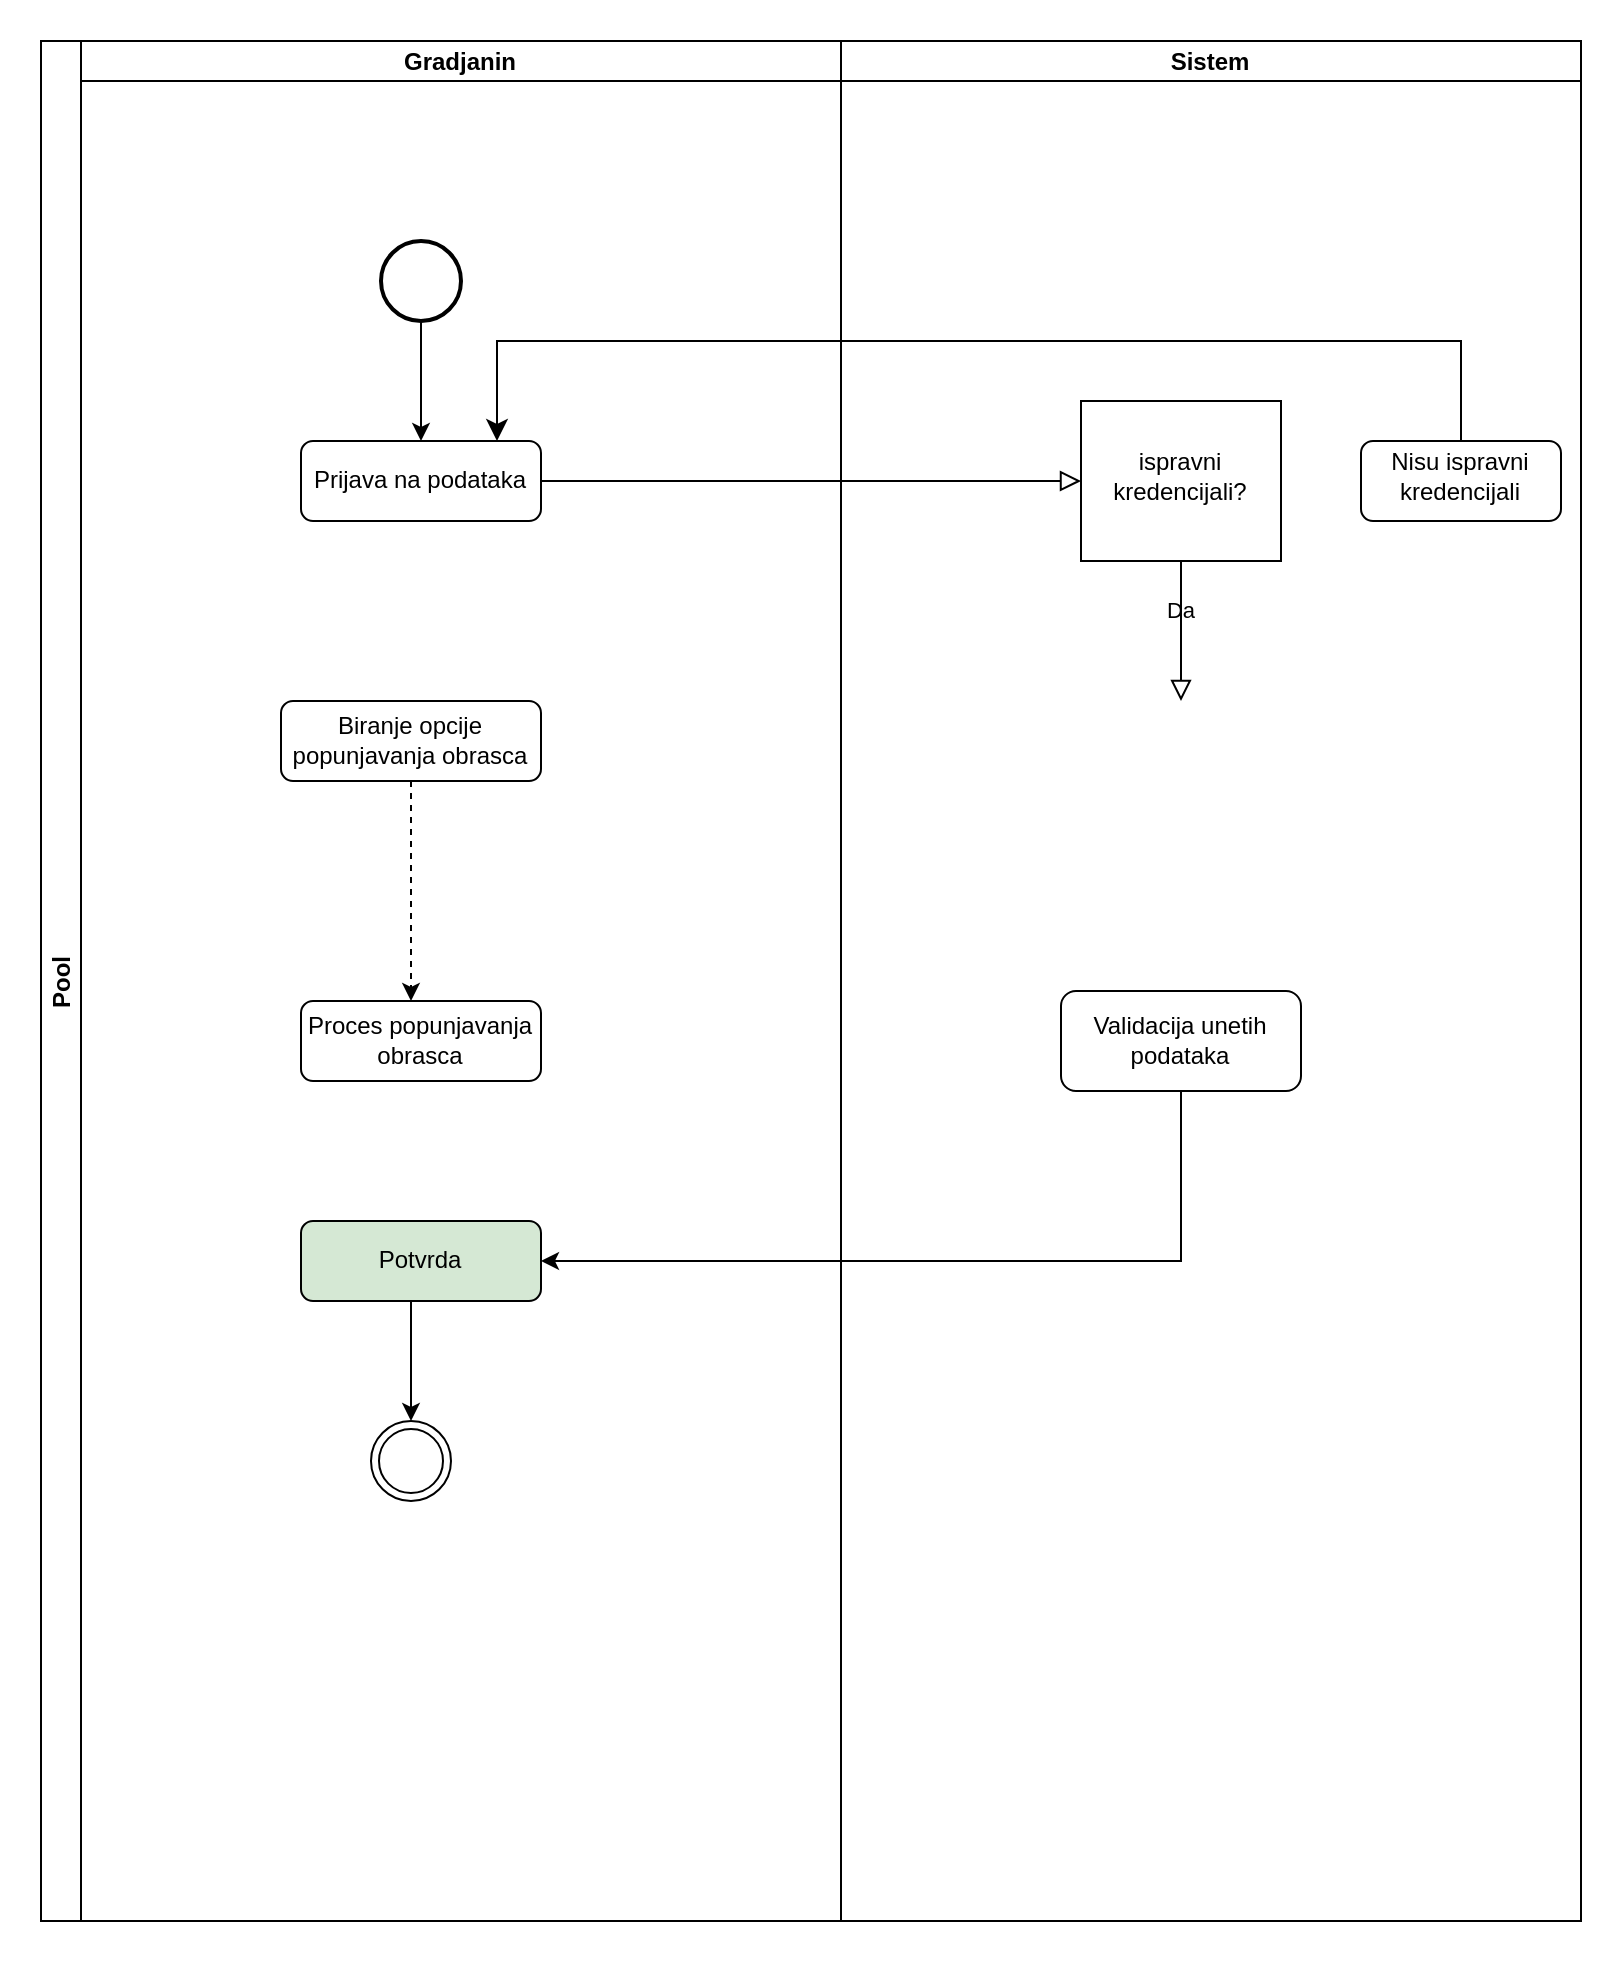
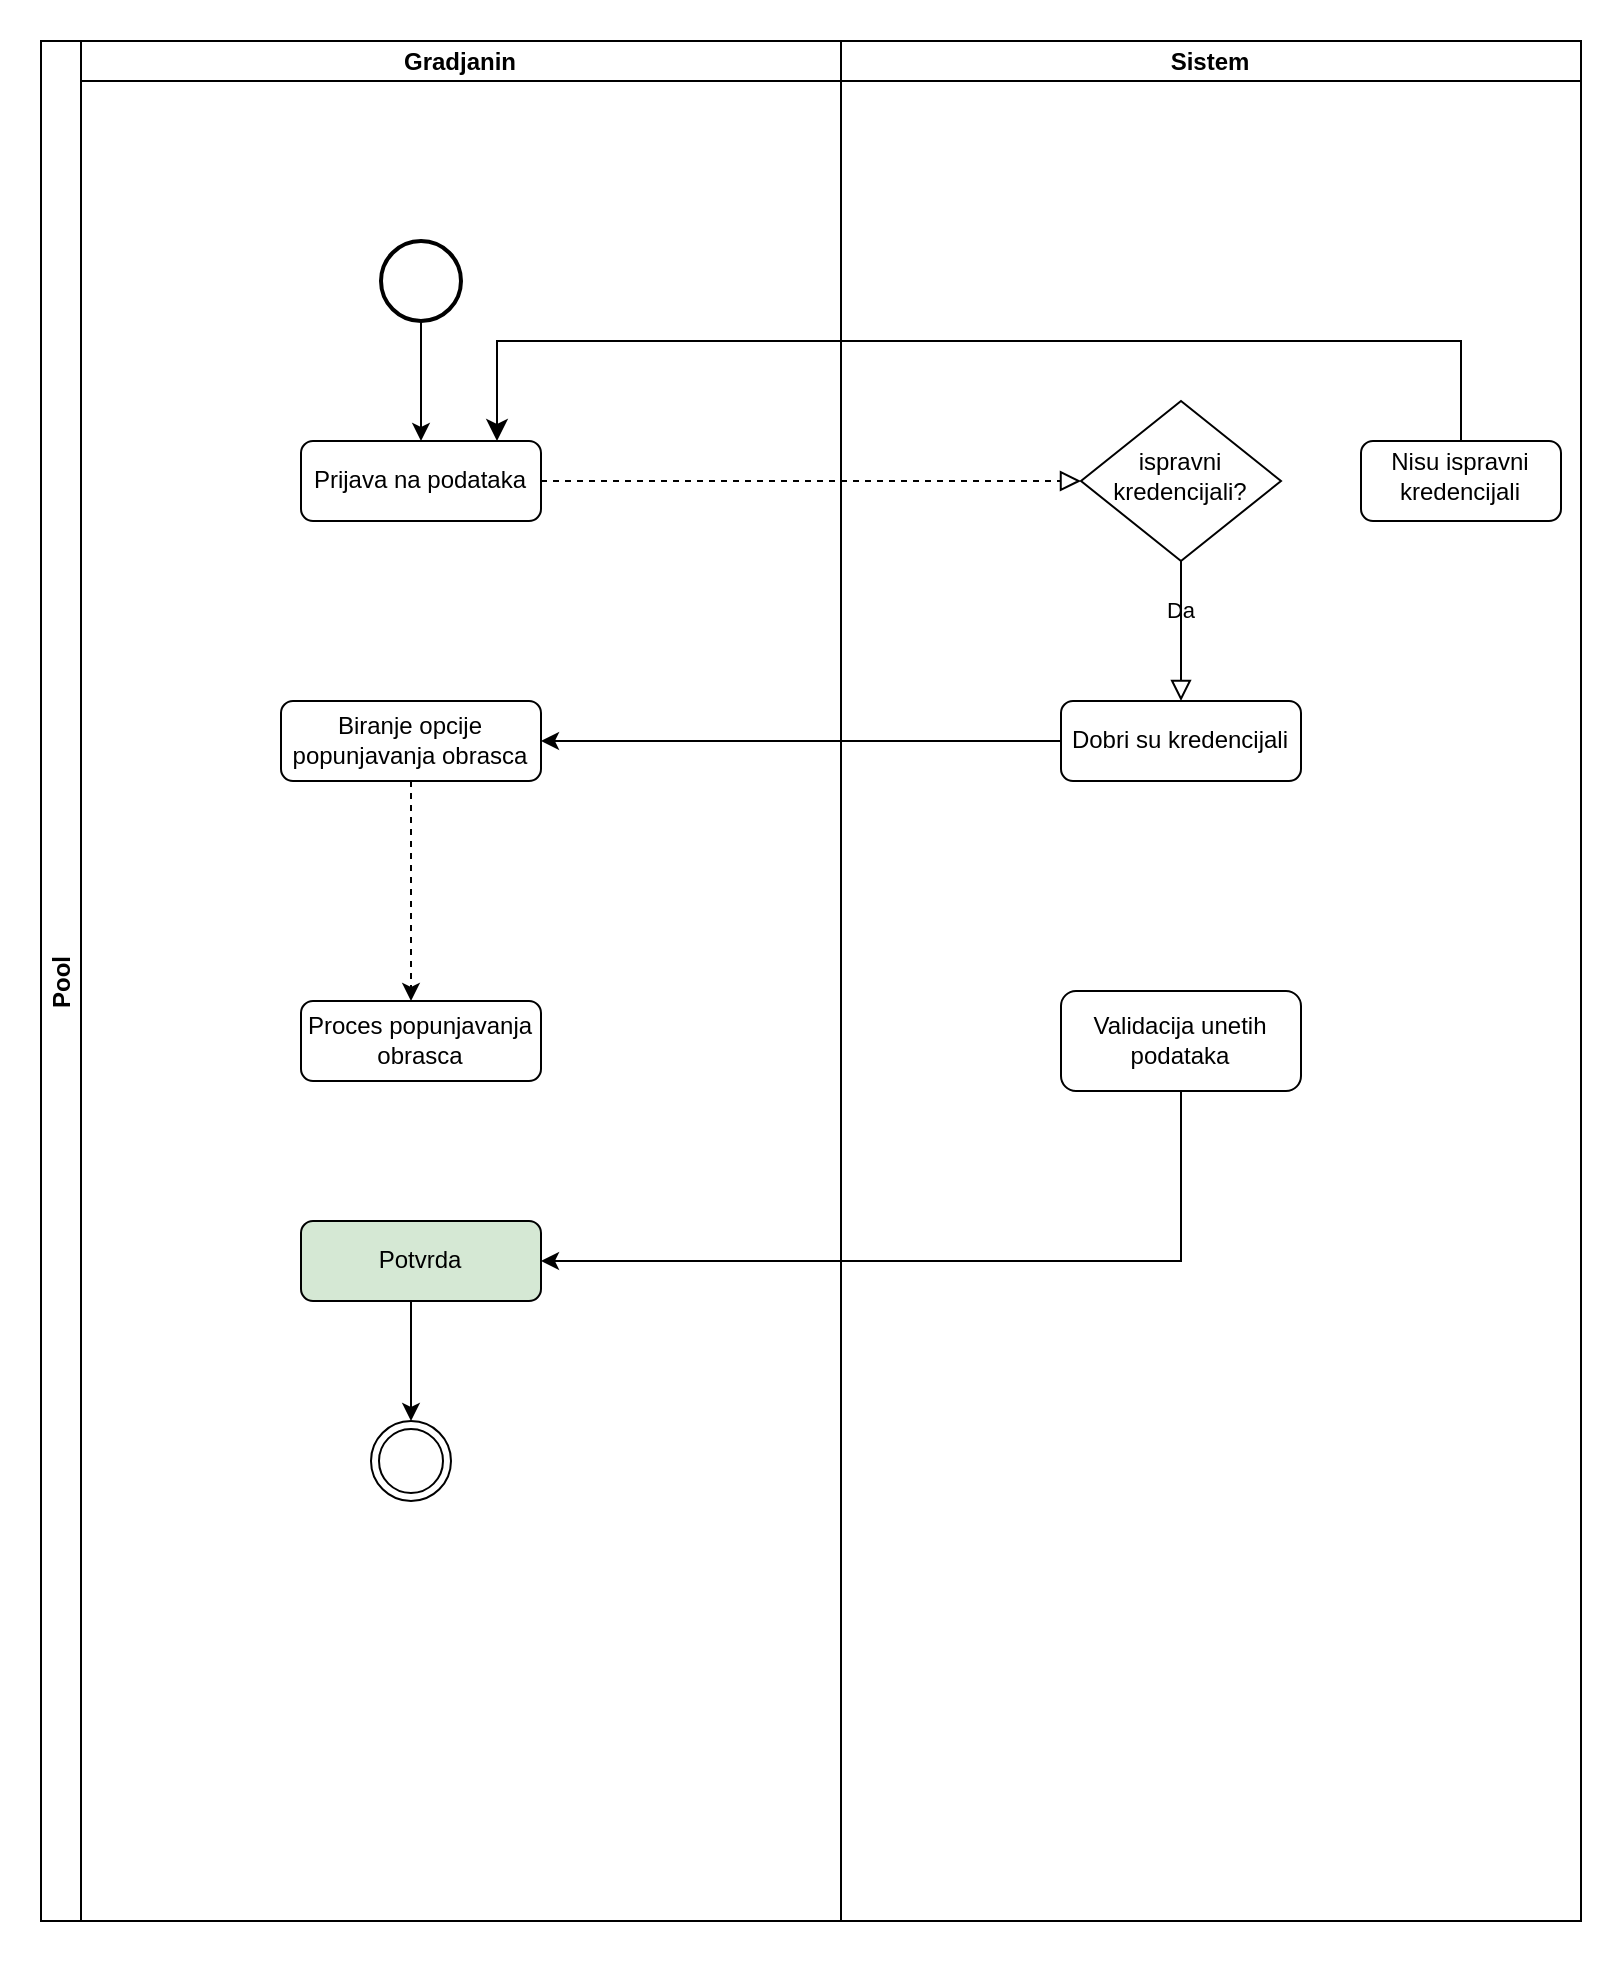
  <mxCell id="0" />
  <mxCell id="1" parent="0" />
  <mxCell id="2" value="Pool" style="swimlane;childLayout=stackLayout;resizeParent=1;resizeParentMax=0;startSize=20;horizontal=0;horizontalStack=1;" parent="1" vertex="1"><mxGeometry x="20" y="20" width="770" height="940" as="geometry" /></mxCell>
- <mxCell id="3" value="" style="rounded=0;html=1;jettySize=auto;orthogonalLoop=1;fontSize=11;endArrow=block;endFill=0;endSize=8;strokeWidth=1;shadow=0;labelBackgroundColor=none;edgeStyle=orthogonalEdgeStyle;" parent="2" source="7" target="17" edge="1"><mxGeometry relative="1" as="geometry"><Array as="points"><mxPoint x="420" y="220" /><mxPoint x="420" y="220" /></Array></mxGeometry></mxCell>
+ <mxCell id="3" value="" style="rounded=0;html=1;jettySize=auto;orthogonalLoop=1;fontSize=11;endArrow=block;endFill=0;endSize=8;strokeWidth=1;shadow=0;labelBackgroundColor=none;edgeStyle=orthogonalEdgeStyle;dashed=1;" parent="2" source="7" target="17" edge="1"><mxGeometry relative="1" as="geometry"><Array as="points"><mxPoint x="420" y="220" /><mxPoint x="420" y="220" /></Array></mxGeometry></mxCell>
  <mxCell id="4" value="" style="edgeStyle=elbowEdgeStyle;elbow=vertical;endArrow=classic;html=1;curved=0;rounded=0;endSize=8;startSize=8;exitX=0.5;exitY=0;exitDx=0;exitDy=0;" parent="2" source="20" edge="1"><mxGeometry width="50" height="50" relative="1" as="geometry"><mxPoint x="650" y="340" as="sourcePoint" /><mxPoint x="228" y="200" as="targetPoint" /><Array as="points"><mxPoint x="600" y="150" /><mxPoint x="450" y="280" /></Array></mxGeometry></mxCell>
+ <mxCell id="5" value="" style="edgeStyle=orthogonalEdgeStyle;rounded=0;orthogonalLoop=1;jettySize=auto;html=1;" parent="2" source="19" target="10" edge="1"><mxGeometry relative="1" as="geometry" /></mxCell>
  <mxCell id="6" value="Gradjanin" style="swimlane;startSize=20;" parent="2" vertex="1"><mxGeometry x="20" width="380" height="940" as="geometry" /></mxCell>
  <mxCell id="7" value="Prijava na podataka&lt;br&gt;" style="rounded=1;whiteSpace=wrap;html=1;fontSize=12;glass=0;strokeWidth=1;shadow=0;" parent="6" vertex="1"><mxGeometry x="110" y="200" width="120" height="40" as="geometry" /></mxCell>
  <mxCell id="8" value="" style="edgeStyle=orthogonalEdgeStyle;rounded=0;orthogonalLoop=1;jettySize=auto;html=1;" parent="6" source="9" target="7" edge="1"><mxGeometry relative="1" as="geometry" /></mxCell>
  <mxCell id="9" value="" style="strokeWidth=2;html=1;shape=mxgraph.flowchart.start_2;whiteSpace=wrap;" parent="6" vertex="1"><mxGeometry x="150" y="100" width="40" height="40" as="geometry" /></mxCell>
  <mxCell id="10" value="Biranje opcije popunjavanja obrasca" style="rounded=1;whiteSpace=wrap;html=1;glass=0;strokeWidth=1;shadow=0;" parent="6" vertex="1"><mxGeometry x="100" y="330" width="130" height="40" as="geometry" /></mxCell>
  <mxCell id="11" value="Proces popunjavanja obrasca" style="rounded=1;whiteSpace=wrap;html=1;glass=0;strokeWidth=1;shadow=0;" parent="6" vertex="1"><mxGeometry x="110" y="480" width="120" height="40" as="geometry" /></mxCell>
  <mxCell id="12" value="" style="edgeStyle=orthogonalEdgeStyle;rounded=0;orthogonalLoop=1;jettySize=auto;html=1;dashed=1;" parent="6" source="10" target="11" edge="1"><mxGeometry relative="1" as="geometry"><Array as="points"><mxPoint x="165" y="450" /><mxPoint x="165" y="450" /></Array></mxGeometry></mxCell>
  <mxCell id="13" value="" style="edgeStyle=orthogonalEdgeStyle;rounded=0;orthogonalLoop=1;jettySize=auto;html=1;entryX=0.5;entryY=0;entryDx=0;entryDy=0;" parent="6" target="14" edge="1"><mxGeometry relative="1" as="geometry"><mxPoint x="150" y="690" as="targetPoint" /><Array as="points"><mxPoint x="165" y="630" /></Array><mxPoint x="150" y="630" as="sourcePoint" /></mxGeometry></mxCell>
  <mxCell id="14" value="" style="ellipse;shape=doubleEllipse;whiteSpace=wrap;html=1;aspect=fixed;" parent="6" vertex="1"><mxGeometry x="145" y="690" width="40" height="40" as="geometry" /></mxCell>
  <mxCell id="15" value="Potvrda" style="rounded=1;whiteSpace=wrap;html=1;glass=0;strokeWidth=1;shadow=0;fillColor=#d5e8d4;" parent="6" vertex="1"><mxGeometry x="110" y="590" width="120" height="40" as="geometry" /></mxCell>
  <mxCell id="16" value="Sistem" style="swimlane;startSize=20;" parent="2" vertex="1"><mxGeometry x="400" width="370" height="940" as="geometry" /></mxCell>
- <mxCell id="17" value="ispravni kredencijali?" style="whiteSpace=wrap;html=1;shadow=0;fontFamily=Helvetica;fontSize=12;align=center;strokeWidth=1;spacing=6;spacingTop=-4;rounded=0;" parent="16" vertex="1"><mxGeometry x="120" y="180" width="100" height="80" as="geometry" /></mxCell>
+ <mxCell id="17" value="ispravni kredencijali?" style="rhombus;whiteSpace=wrap;html=1;shadow=0;fontFamily=Helvetica;fontSize=12;align=center;strokeWidth=1;spacing=6;spacingTop=-4;" parent="16" vertex="1"><mxGeometry x="120" y="180" width="100" height="80" as="geometry" /></mxCell>
  <mxCell id="18" value="Da&lt;br&gt;" style="edgeStyle=orthogonalEdgeStyle;rounded=0;html=1;jettySize=auto;orthogonalLoop=1;fontSize=11;endArrow=block;endFill=0;endSize=8;strokeWidth=1;shadow=0;labelBackgroundColor=none;" parent="16" source="17" edge="1"><mxGeometry y="10" relative="1" as="geometry"><mxPoint as="offset" /><mxPoint x="170" y="330" as="targetPoint" /></mxGeometry></mxCell>
+ <mxCell id="19" value="Dobri su kredencijali&lt;br&gt;" style="rounded=1;whiteSpace=wrap;html=1;fontSize=12;glass=0;strokeWidth=1;shadow=0;" parent="16" vertex="1"><mxGeometry x="110" y="330" width="120" height="40" as="geometry" /></mxCell>
  <mxCell id="20" value="Nisu ispravni kredencijali" style="rounded=1;whiteSpace=wrap;html=1;shadow=0;strokeWidth=1;spacing=6;spacingTop=-4;" parent="16" vertex="1"><mxGeometry x="260" y="200" width="100" height="40" as="geometry" /></mxCell>
  <mxCell id="21" value="Validacija unetih podataka" style="rounded=1;whiteSpace=wrap;html=1;glass=0;strokeWidth=1;shadow=0;" parent="16" vertex="1"><mxGeometry x="110" y="475" width="120" height="50" as="geometry" /></mxCell>
  <mxCell id="22" value="" style="endArrow=classic;html=1;rounded=0;exitX=0.5;exitY=1;exitDx=0;exitDy=0;entryX=1;entryY=0.5;entryDx=0;entryDy=0;" parent="2" source="21" edge="1"><mxGeometry width="50" height="50" relative="1" as="geometry"><mxPoint x="300" y="550" as="sourcePoint" /><mxPoint x="250" y="610" as="targetPoint" /><Array as="points"><mxPoint x="570" y="610" /></Array></mxGeometry></mxCell>
